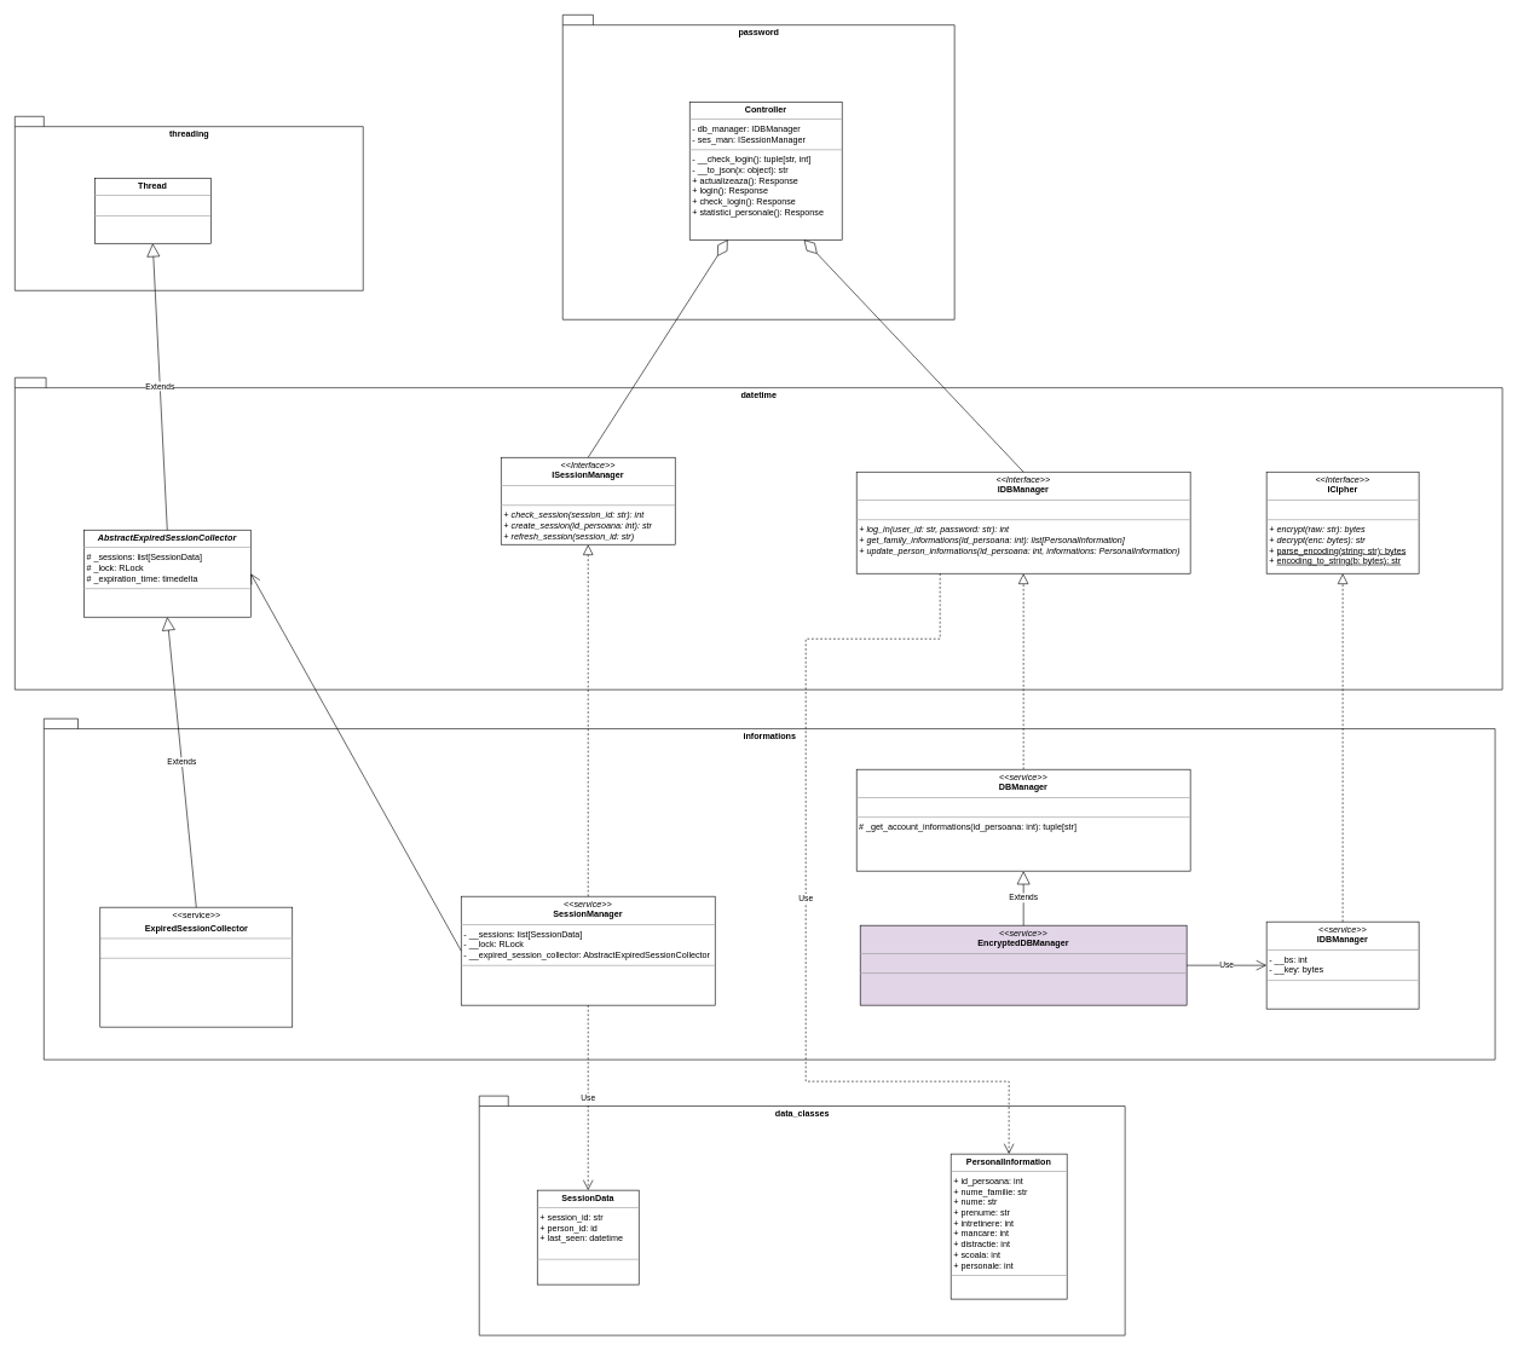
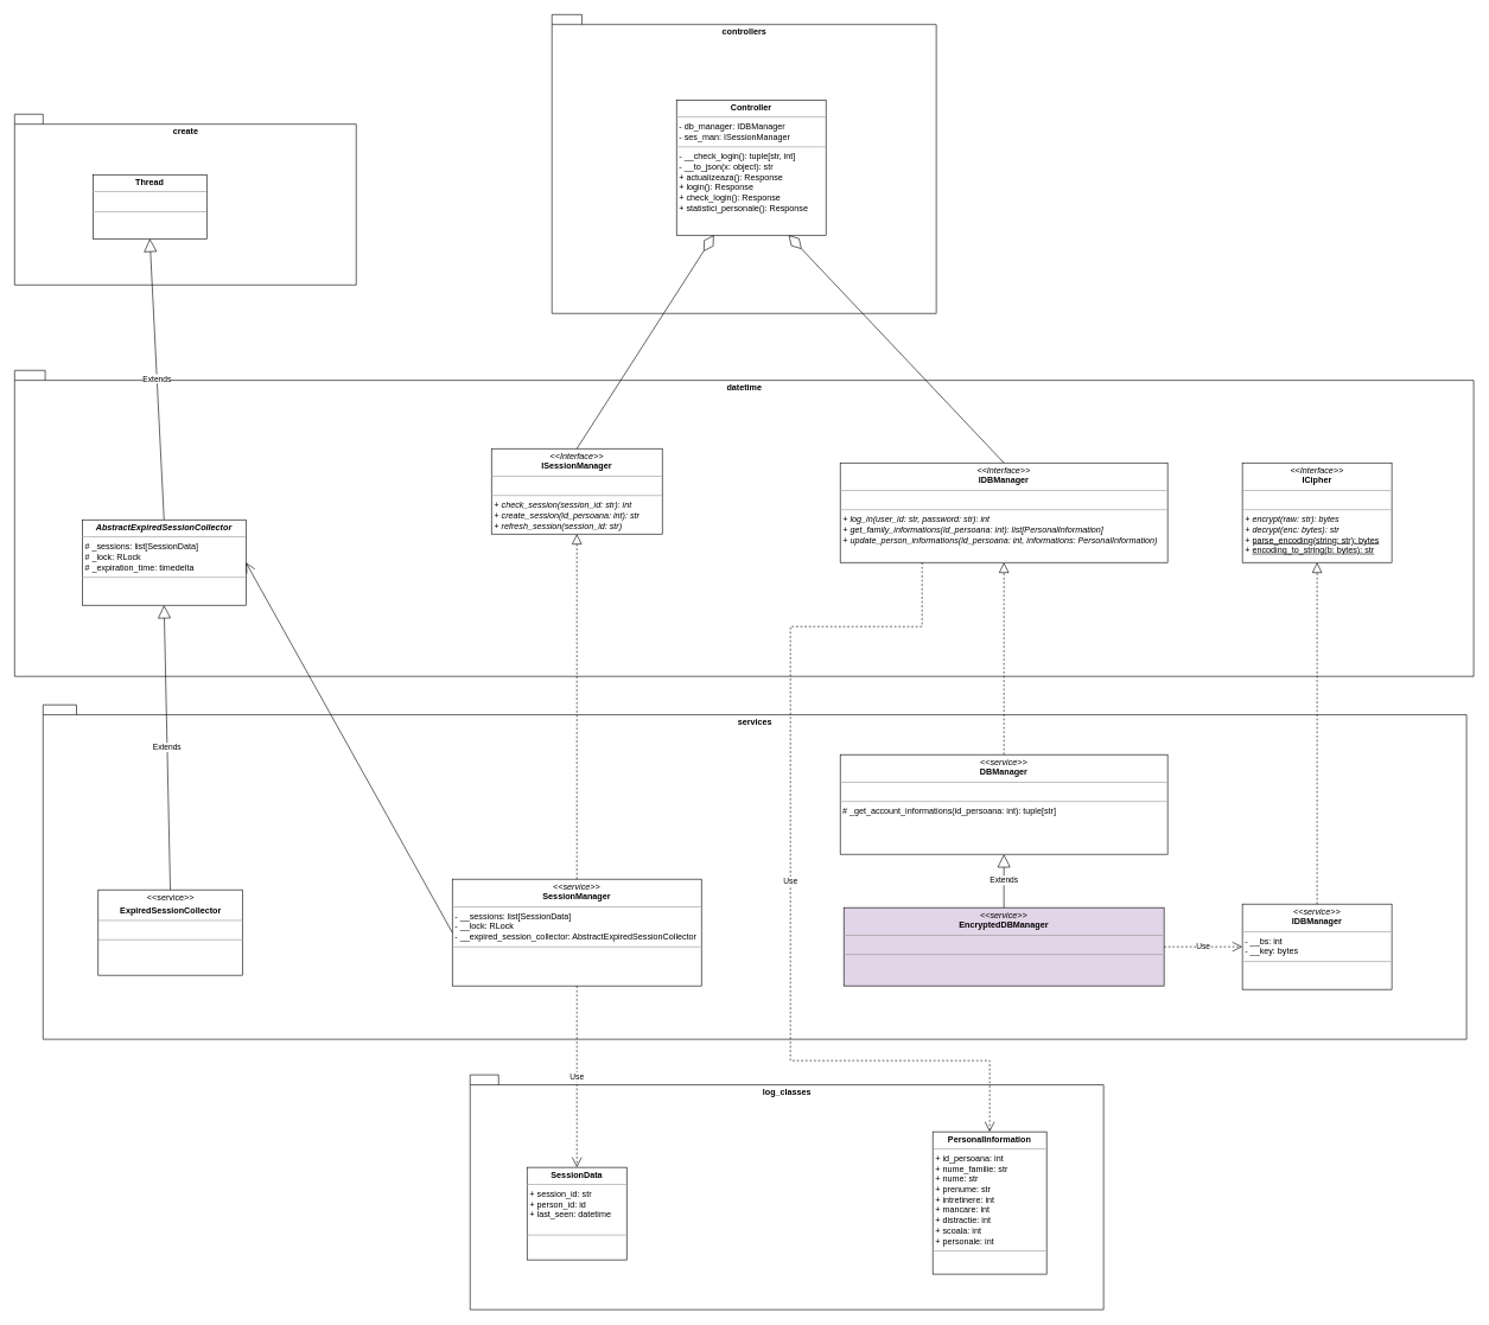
  <mxCell id="0" />
  <mxCell id="1" parent="0" />
- <mxCell id="2" value="threading" style="shape=folder;fontStyle=1;spacingTop=10;tabWidth=40;tabHeight=14;tabPosition=left;html=1;fontColor=#000000;verticalAlign=top;" vertex="1" parent="1"><mxGeometry x="20" y="160" width="480" height="240" as="geometry" /></mxCell>
- <mxCell id="3" value="password" style="shape=folder;fontStyle=1;spacingTop=10;tabWidth=40;tabHeight=14;tabPosition=left;html=1;fontColor=#000000;verticalAlign=top;" parent="1" vertex="1"><mxGeometry x="775" y="20" width="540" height="420" as="geometry" /></mxCell>
- <mxCell id="4" value="data_classes" style="shape=folder;fontStyle=1;spacingTop=10;tabWidth=40;tabHeight=14;tabPosition=left;html=1;fontColor=#000000;verticalAlign=top;" parent="1" vertex="1"><mxGeometry x="660" y="1510" width="890" height="330" as="geometry" /></mxCell>
- <mxCell id="5" value="informations" style="shape=folder;fontStyle=1;spacingTop=10;tabWidth=40;tabHeight=14;tabPosition=left;html=1;fontColor=#000000;verticalAlign=top;" parent="1" vertex="1"><mxGeometry x="60" y="990" width="2000" height="470" as="geometry" /></mxCell>
+ <mxCell id="2" value="create" style="shape=folder;fontStyle=1;spacingTop=10;tabWidth=40;tabHeight=14;tabPosition=left;html=1;fontColor=#000000;verticalAlign=top;" vertex="1" parent="1"><mxGeometry x="20" y="160" width="480" height="240" as="geometry" /></mxCell>
+ <mxCell id="3" value="controllers" style="shape=folder;fontStyle=1;spacingTop=10;tabWidth=40;tabHeight=14;tabPosition=left;html=1;fontColor=#000000;verticalAlign=top;" parent="1" vertex="1"><mxGeometry x="775" y="20" width="540" height="420" as="geometry" /></mxCell>
+ <mxCell id="4" value="log_classes" style="shape=folder;fontStyle=1;spacingTop=10;tabWidth=40;tabHeight=14;tabPosition=left;html=1;fontColor=#000000;verticalAlign=top;" parent="1" vertex="1"><mxGeometry x="660" y="1510" width="890" height="330" as="geometry" /></mxCell>
+ <mxCell id="5" value="services" style="shape=folder;fontStyle=1;spacingTop=10;tabWidth=40;tabHeight=14;tabPosition=left;html=1;fontColor=#000000;verticalAlign=top;" parent="1" vertex="1"><mxGeometry x="60" y="990" width="2000" height="470" as="geometry" /></mxCell>
  <mxCell id="6" value="datetime" style="shape=folder;fontStyle=1;spacingTop=10;tabWidth=40;tabHeight=14;tabPosition=left;html=1;fontColor=#000000;verticalAlign=top;" parent="1" vertex="1"><mxGeometry x="20" y="520" width="2050" height="430" as="geometry" /></mxCell>
  <mxCell id="7" value="&lt;p style=&quot;margin: 0px ; margin-top: 4px ; text-align: center&quot;&gt;&lt;i&gt;&amp;lt;&amp;lt;Interface&amp;gt;&amp;gt;&lt;/i&gt;&lt;br&gt;&lt;b&gt;IDBManager&lt;/b&gt;&lt;br&gt;&lt;/p&gt;&lt;hr size=&quot;1&quot;&gt;&lt;p style=&quot;margin: 0px ; margin-left: 4px&quot;&gt;&lt;br&gt;&lt;/p&gt;&lt;hr size=&quot;1&quot;&gt;&lt;p style=&quot;margin: 0px ; margin-left: 4px&quot;&gt;&lt;i&gt;+ log_in(user_id: str, password: str): int&lt;/i&gt;&lt;/p&gt;&lt;p style=&quot;margin: 0px ; margin-left: 4px&quot;&gt;&lt;i&gt;+ get_family_informations(id_persoana: int): list[PersonalInformation]&lt;br&gt;&lt;/i&gt;&lt;/p&gt;&lt;p style=&quot;margin: 0px ; margin-left: 4px&quot;&gt;&lt;i&gt;+ update_person_informations(id_persoana: int, informations: PersonalInformation)&lt;/i&gt;&lt;br&gt;&lt;/p&gt;" style="verticalAlign=top;align=left;overflow=fill;fontSize=12;fontFamily=Helvetica;html=1;" parent="1" vertex="1"><mxGeometry x="1180" y="650" width="460" height="140" as="geometry" /></mxCell>
  <mxCell id="8" value="" style="endArrow=block;dashed=1;endFill=0;endSize=12;html=1;rounded=0;entryX=0.5;entryY=1;entryDx=0;entryDy=0;exitX=0.5;exitY=0;exitDx=0;exitDy=0;" parent="1" source="15" target="7" edge="1"><mxGeometry width="160" relative="1" as="geometry"><mxPoint x="1395" y="900" as="sourcePoint" /><mxPoint x="1345" y="640" as="targetPoint" /></mxGeometry></mxCell>
  <mxCell id="9" value="&lt;p style=&quot;margin: 0px ; margin-top: 4px ; text-align: center&quot;&gt;&lt;i&gt;&amp;lt;&amp;lt;Interface&amp;gt;&amp;gt;&lt;/i&gt;&lt;br&gt;&lt;b&gt;ICipher&lt;/b&gt;&lt;br&gt;&lt;/p&gt;&lt;hr size=&quot;1&quot;&gt;&lt;p style=&quot;margin: 0px ; margin-left: 4px&quot;&gt;&lt;br&gt;&lt;/p&gt;&lt;hr size=&quot;1&quot;&gt;&lt;p style=&quot;margin: 0px ; margin-left: 4px&quot;&gt;&lt;i&gt;+ encrypt(raw: str): bytes&lt;/i&gt;&lt;/p&gt;&lt;p style=&quot;margin: 0px ; margin-left: 4px&quot;&gt;&lt;i&gt;+ decrypt(enc: bytes): str&lt;/i&gt;&lt;/p&gt;&lt;p style=&quot;margin: 0px ; margin-left: 4px&quot;&gt;+ &lt;u&gt;parse_encoding(string: str): bytes&lt;/u&gt;&lt;/p&gt;&lt;p style=&quot;margin: 0px ; margin-left: 4px&quot;&gt;+ &lt;u&gt;encoding_to_string(b: bytes): str&lt;/u&gt;&lt;br&gt;&lt;/p&gt;" style="verticalAlign=top;align=left;overflow=fill;fontSize=12;fontFamily=Helvetica;html=1;" parent="1" vertex="1"><mxGeometry x="1745" y="650" width="210" height="140" as="geometry" /></mxCell>
  <mxCell id="10" value="&lt;p style=&quot;margin: 0px ; margin-top: 4px ; text-align: center&quot;&gt;&lt;i&gt;&amp;lt;&amp;lt;service&amp;gt;&amp;gt;&lt;/i&gt;&lt;br&gt;&lt;b&gt;IDBManager&lt;/b&gt;&lt;br&gt;&lt;/p&gt;&lt;hr size=&quot;1&quot;&gt;&lt;p style=&quot;margin: 0px ; margin-left: 4px&quot;&gt;- __bs: int&lt;/p&gt;&lt;p style=&quot;margin: 0px ; margin-left: 4px&quot;&gt;- __key: bytes&lt;br&gt;&lt;/p&gt;&lt;hr size=&quot;1&quot;&gt;" style="verticalAlign=top;align=left;overflow=fill;fontSize=12;fontFamily=Helvetica;html=1;" parent="1" vertex="1"><mxGeometry x="1745" y="1270" width="210" height="120" as="geometry" /></mxCell>
  <mxCell id="11" value="" style="endArrow=block;dashed=1;endFill=0;endSize=12;html=1;rounded=0;entryX=0.5;entryY=1;entryDx=0;entryDy=0;exitX=0.5;exitY=0;exitDx=0;exitDy=0;" parent="1" source="10" target="9" edge="1"><mxGeometry width="160" relative="1" as="geometry"><mxPoint x="1395" y="1320" as="sourcePoint" /><mxPoint x="1395" y="970" as="targetPoint" /></mxGeometry></mxCell>
  <mxCell id="12" value="&lt;p style=&quot;margin: 0px ; margin-top: 4px ; text-align: center&quot;&gt;&lt;i&gt;&amp;lt;&amp;lt;service&amp;gt;&amp;gt;&lt;/i&gt;&lt;br&gt;&lt;b&gt;EncryptedDBManager&lt;/b&gt;&lt;br&gt;&lt;/p&gt;&lt;hr size=&quot;1&quot;&gt;&lt;p style=&quot;margin: 0px ; margin-left: 4px&quot;&gt;&lt;br&gt;&lt;/p&gt;&lt;hr size=&quot;1&quot;&gt;" style="verticalAlign=top;align=left;overflow=fill;fontSize=12;fontFamily=Helvetica;html=1;fillColor=#e1d5e7;" parent="1" vertex="1"><mxGeometry x="1185" y="1275" width="450" height="110" as="geometry" /></mxCell>
- <mxCell id="13" value="Use" style="endArrow=open;endSize=12;dashed=0;html=1;rounded=0;entryX=0;entryY=0.5;entryDx=0;entryDy=0;exitX=1;exitY=0.5;exitDx=0;exitDy=0;" parent="1" source="12" target="10" edge="1"><mxGeometry width="160" relative="1" as="geometry"><mxPoint x="675" y="890" as="sourcePoint" /><mxPoint x="835" y="890" as="targetPoint" /></mxGeometry></mxCell>
+ <mxCell id="13" value="Use" style="endArrow=open;endSize=12;dashed=1;html=1;rounded=0;entryX=0;entryY=0.5;entryDx=0;entryDy=0;exitX=1;exitY=0.5;exitDx=0;exitDy=0;" parent="1" source="12" target="10" edge="1"><mxGeometry width="160" relative="1" as="geometry"><mxPoint x="675" y="890" as="sourcePoint" /><mxPoint x="835" y="890" as="targetPoint" /></mxGeometry></mxCell>
  <mxCell id="14" value="Extends" style="endArrow=block;endSize=16;endFill=0;html=1;rounded=0;entryX=0.5;entryY=1;entryDx=0;entryDy=0;exitX=0.5;exitY=0;exitDx=0;exitDy=0;" parent="1" source="12" target="15" edge="1"><mxGeometry width="160" relative="1" as="geometry"><mxPoint x="675" y="970" as="sourcePoint" /><mxPoint x="1395" y="1175" as="targetPoint" /></mxGeometry></mxCell>
  <mxCell id="15" value="&lt;p style=&quot;margin: 0px ; margin-top: 4px ; text-align: center&quot;&gt;&lt;i&gt;&amp;lt;&amp;lt;service&amp;gt;&amp;gt;&lt;/i&gt;&lt;br&gt;&lt;b&gt;DBManager&lt;/b&gt;&lt;br&gt;&lt;/p&gt;&lt;hr size=&quot;1&quot;&gt;&lt;p style=&quot;margin: 0px ; margin-left: 4px&quot;&gt;&lt;br&gt;&lt;/p&gt;&lt;hr size=&quot;1&quot;&gt;&amp;nbsp;# _get_account_informations(id_persoana: int): tuple[str]" style="verticalAlign=top;align=left;overflow=fill;fontSize=12;fontFamily=Helvetica;html=1;" parent="1" vertex="1"><mxGeometry x="1180" y="1060" width="460" height="140" as="geometry" /></mxCell>
  <mxCell id="16" value="&lt;p style=&quot;margin: 0px ; margin-top: 4px ; text-align: center&quot;&gt;&lt;i&gt;&amp;lt;&amp;lt;Interface&amp;gt;&amp;gt;&lt;/i&gt;&lt;br&gt;&lt;b&gt;ISessionManager&lt;/b&gt;&lt;br&gt;&lt;/p&gt;&lt;hr size=&quot;1&quot;&gt;&lt;p style=&quot;margin: 0px ; margin-left: 4px&quot;&gt;&lt;br&gt;&lt;/p&gt;&lt;hr size=&quot;1&quot;&gt;&lt;p style=&quot;margin: 0px ; margin-left: 4px&quot;&gt;&lt;i&gt;+ check_session(session_id: str): int&lt;/i&gt;&lt;/p&gt;&lt;p style=&quot;margin: 0px ; margin-left: 4px&quot;&gt;&lt;i&gt;+ create_session(id_persoana: int): str&lt;/i&gt;&lt;/p&gt;&lt;p style=&quot;margin: 0px ; margin-left: 4px&quot;&gt;&lt;i&gt;+ refresh_session(session_id: str)&lt;br&gt;&lt;/i&gt;&lt;/p&gt;" style="verticalAlign=top;align=left;overflow=fill;fontSize=12;fontFamily=Helvetica;html=1;" parent="1" vertex="1"><mxGeometry x="690" y="630" width="240" height="120" as="geometry" /></mxCell>
  <mxCell id="17" value="&lt;p style=&quot;margin: 0px ; margin-top: 4px ; text-align: center&quot;&gt;&lt;i&gt;&amp;lt;&amp;lt;service&amp;gt;&amp;gt;&lt;/i&gt;&lt;br&gt;&lt;b&gt;SessionManager&lt;/b&gt;&lt;br&gt;&lt;/p&gt;&lt;hr size=&quot;1&quot;&gt;&lt;p style=&quot;margin: 0px ; margin-left: 4px&quot;&gt;- __sessions: list[SessionData]&lt;br&gt;&lt;/p&gt;&lt;p style=&quot;margin: 0px ; margin-left: 4px&quot;&gt;- __lock: RLock&lt;/p&gt;&lt;p style=&quot;margin: 0px ; margin-left: 4px&quot;&gt;- __expired_session_collector: AbstractExpiredSessionCollector&lt;br&gt;&lt;/p&gt;&lt;hr size=&quot;1&quot;&gt;&amp;nbsp;" style="verticalAlign=top;align=left;overflow=fill;fontSize=12;fontFamily=Helvetica;html=1;" parent="1" vertex="1"><mxGeometry x="635" y="1235" width="350" height="150" as="geometry" /></mxCell>
  <mxCell id="18" value="" style="endArrow=block;dashed=1;endFill=0;endSize=12;html=1;rounded=0;entryX=0.5;entryY=1;entryDx=0;entryDy=0;exitX=0.5;exitY=0;exitDx=0;exitDy=0;" parent="1" source="17" target="16" edge="1"><mxGeometry width="160" relative="1" as="geometry"><mxPoint x="1415" y="1170" as="sourcePoint" /><mxPoint x="1415" y="790" as="targetPoint" /></mxGeometry></mxCell>
  <mxCell id="19" value="&lt;p style=&quot;margin: 0px ; margin-top: 4px ; text-align: center&quot;&gt;&lt;i&gt;&lt;b&gt;AbstractExpiredSessionCollector&lt;/b&gt;&lt;/i&gt;&lt;br&gt;&lt;/p&gt;&lt;hr size=&quot;1&quot;&gt;&lt;p style=&quot;margin: 0px ; margin-left: 4px&quot;&gt;# _sessions: list[SessionData]&lt;/p&gt;&lt;p style=&quot;margin: 0px ; margin-left: 4px&quot;&gt;# _lock: RLock&lt;/p&gt;&lt;p style=&quot;margin: 0px ; margin-left: 4px&quot;&gt;# _expiration_time: timedelta&lt;br&gt;&lt;/p&gt;&lt;hr size=&quot;1&quot;&gt;&lt;p style=&quot;margin: 0px ; margin-left: 4px&quot;&gt;&lt;br&gt;&lt;/p&gt;" style="verticalAlign=top;align=left;overflow=fill;fontSize=12;fontFamily=Helvetica;html=1;fontColor=#000000;" parent="1" vertex="1"><mxGeometry x="115" y="730" width="230" height="120" as="geometry" /></mxCell>
  <mxCell id="20" value="&lt;p style=&quot;margin: 0px ; margin-top: 4px ; text-align: center&quot;&gt;&lt;b&gt;Thread&lt;/b&gt;&lt;/p&gt;&lt;hr size=&quot;1&quot;&gt;&lt;p style=&quot;margin: 0px ; margin-left: 4px&quot;&gt;&lt;br&gt;&lt;/p&gt;&lt;hr size=&quot;1&quot;&gt;&lt;p style=&quot;margin: 0px ; margin-left: 4px&quot;&gt;&lt;br&gt;&lt;/p&gt;" style="verticalAlign=top;align=left;overflow=fill;fontSize=12;fontFamily=Helvetica;html=1;fontColor=#000000;" parent="1" vertex="1"><mxGeometry x="130" y="245" width="160" height="90" as="geometry" /></mxCell>
  <mxCell id="21" value="Extends" style="endArrow=block;endSize=16;endFill=0;html=1;rounded=0;fontColor=#000000;entryX=0.5;entryY=1;entryDx=0;entryDy=0;exitX=0.5;exitY=0;exitDx=0;exitDy=0;" parent="1" source="19" target="20" edge="1"><mxGeometry width="160" relative="1" as="geometry"><mxPoint x="660" y="860" as="sourcePoint" /><mxPoint x="820" y="860" as="targetPoint" /></mxGeometry></mxCell>
- <mxCell id="22" value="&lt;p style=&quot;margin: 0px ; margin-top: 4px ; text-align: center&quot;&gt;&amp;lt;&amp;lt;service&amp;gt;&amp;gt;&lt;b&gt;&lt;br&gt;&lt;/b&gt;&lt;/p&gt;&lt;p style=&quot;margin: 0px ; margin-top: 4px ; text-align: center&quot;&gt;&lt;b&gt;ExpiredSessionCollector&lt;/b&gt;&lt;br&gt;&lt;/p&gt;&lt;hr size=&quot;1&quot;&gt;&lt;br&gt;&lt;hr size=&quot;1&quot;&gt;&lt;p style=&quot;margin: 0px ; margin-left: 4px&quot;&gt;&lt;br&gt;&lt;/p&gt;" style="verticalAlign=top;align=left;overflow=fill;fontSize=12;fontFamily=Helvetica;html=1;fontColor=#000000;" parent="1" vertex="1"><mxGeometry x="137.5" y="1250" width="265" height="165" as="geometry" /></mxCell>
+ <mxCell id="22" value="&lt;p style=&quot;margin: 0px ; margin-top: 4px ; text-align: center&quot;&gt;&amp;lt;&amp;lt;service&amp;gt;&amp;gt;&lt;b&gt;&lt;br&gt;&lt;/b&gt;&lt;/p&gt;&lt;p style=&quot;margin: 0px ; margin-top: 4px ; text-align: center&quot;&gt;&lt;b&gt;ExpiredSessionCollector&lt;/b&gt;&lt;br&gt;&lt;/p&gt;&lt;hr size=&quot;1&quot;&gt;&lt;br&gt;&lt;hr size=&quot;1&quot;&gt;&lt;p style=&quot;margin: 0px ; margin-left: 4px&quot;&gt;&lt;br&gt;&lt;/p&gt;" style="verticalAlign=top;align=left;overflow=fill;fontSize=12;fontFamily=Helvetica;html=1;fontColor=#000000;" parent="1" vertex="1"><mxGeometry x="137.5" y="1250" width="202.5" height="120" as="geometry" /></mxCell>
  <mxCell id="23" value="Extends" style="endArrow=block;endSize=16;endFill=0;html=1;rounded=0;fontColor=#000000;entryX=0.5;entryY=1;entryDx=0;entryDy=0;exitX=0.5;exitY=0;exitDx=0;exitDy=0;" parent="1" source="22" target="19" edge="1"><mxGeometry width="160" relative="1" as="geometry"><mxPoint x="240" y="820" as="sourcePoint" /><mxPoint x="240" y="700" as="targetPoint" /></mxGeometry></mxCell>
  <mxCell id="24" value="" style="endArrow=open;endFill=1;endSize=12;html=1;rounded=0;fontColor=#000000;entryX=1;entryY=0.5;entryDx=0;entryDy=0;exitX=0;exitY=0.5;exitDx=0;exitDy=0;" parent="1" source="17" target="19" edge="1"><mxGeometry width="160" relative="1" as="geometry"><mxPoint x="730" y="910" as="sourcePoint" /><mxPoint y="910" as="targetPoint" x="890" /></mxGeometry></mxCell>
  <mxCell id="25" value="&lt;p style=&quot;margin: 0px ; margin-top: 4px ; text-align: center&quot;&gt;&lt;b&gt;PersonalInformation&lt;/b&gt;&lt;/p&gt;&lt;hr size=&quot;1&quot;&gt;&lt;p style=&quot;margin: 0px ; margin-left: 4px&quot;&gt;+ id_persoana: int&lt;/p&gt;&lt;p style=&quot;margin: 0px ; margin-left: 4px&quot;&gt;+ nume_familie: str&lt;/p&gt;&lt;p style=&quot;margin: 0px ; margin-left: 4px&quot;&gt;+ nume: str&lt;/p&gt;&lt;p style=&quot;margin: 0px ; margin-left: 4px&quot;&gt;+ prenume: str&lt;/p&gt;&lt;p style=&quot;margin: 0px ; margin-left: 4px&quot;&gt;+ intretinere: int&lt;/p&gt;&lt;p style=&quot;margin: 0px ; margin-left: 4px&quot;&gt;+ mancare: int&lt;/p&gt;&lt;p style=&quot;margin: 0px ; margin-left: 4px&quot;&gt;+ distractie: int&lt;/p&gt;&lt;p style=&quot;margin: 0px ; margin-left: 4px&quot;&gt;+ scoala: int&lt;/p&gt;&lt;p style=&quot;margin: 0px ; margin-left: 4px&quot;&gt;+ personale: int&lt;br&gt;&lt;/p&gt;&lt;p style=&quot;margin: 0px ; margin-left: 4px&quot;&gt;&lt;/p&gt;&lt;hr size=&quot;1&quot;&gt;&lt;p style=&quot;margin: 0px ; margin-left: 4px&quot;&gt;&lt;br&gt;&lt;/p&gt;" style="verticalAlign=top;align=left;overflow=fill;fontSize=12;fontFamily=Helvetica;html=1;fontColor=#000000;" parent="1" vertex="1"><mxGeometry x="1310" y="1590" width="160" height="200" as="geometry" /></mxCell>
  <mxCell id="26" value="&lt;p style=&quot;margin: 0px ; margin-top: 4px ; text-align: center&quot;&gt;&lt;b&gt;SessionData&lt;/b&gt;&lt;/p&gt;&lt;hr size=&quot;1&quot;&gt;&lt;p style=&quot;margin: 0px ; margin-left: 4px&quot;&gt;+ session_id: str&lt;br&gt;&lt;/p&gt;&lt;p style=&quot;margin: 0px ; margin-left: 4px&quot;&gt;+ person_id: id&lt;/p&gt;&lt;p style=&quot;margin: 0px ; margin-left: 4px&quot;&gt;+ last_seen: datetime&lt;br&gt;&lt;/p&gt;&lt;br&gt;&lt;p style=&quot;margin: 0px ; margin-left: 4px&quot;&gt;&lt;/p&gt;&lt;hr size=&quot;1&quot;&gt;&lt;p style=&quot;margin: 0px ; margin-left: 4px&quot;&gt;&lt;br&gt;&lt;/p&gt;" style="verticalAlign=top;align=left;overflow=fill;fontSize=12;fontFamily=Helvetica;html=1;fontColor=#000000;" parent="1" vertex="1"><mxGeometry x="740" y="1640" width="140" height="130" as="geometry" /></mxCell>
  <mxCell id="27" value="Use" style="endArrow=open;endSize=12;dashed=1;html=1;rounded=0;fontColor=#000000;entryX=0.5;entryY=0;entryDx=0;entryDy=0;exitX=0.25;exitY=1;exitDx=0;exitDy=0;" parent="1" source="7" target="25" edge="1"><mxGeometry width="160" relative="1" as="geometry"><mxPoint x="1410" y="1010" as="sourcePoint" /><mxPoint x="1570" y="1010" as="targetPoint" /><Array as="points"><mxPoint x="1295" y="880" /><mxPoint x="1110" y="880" /><mxPoint x="1110" y="1490" /><mxPoint x="1390" y="1490" /></Array></mxGeometry></mxCell>
  <mxCell id="28" value="Use" style="endArrow=open;endSize=12;dashed=1;html=1;rounded=0;fontColor=#000000;entryX=0.5;entryY=0;entryDx=0;entryDy=0;exitX=0.5;exitY=1;exitDx=0;exitDy=0;" parent="1" source="17" target="26" edge="1"><mxGeometry width="160" relative="1" as="geometry"><mxPoint x="460" y="1460" as="sourcePoint" /><mxPoint x="620" y="1460" as="targetPoint" /></mxGeometry></mxCell>
  <mxCell id="29" value="&lt;p style=&quot;margin: 0px ; margin-top: 4px ; text-align: center&quot;&gt;&lt;b&gt;Controller&lt;/b&gt;&lt;/p&gt;&lt;hr size=&quot;1&quot;&gt;&lt;p style=&quot;margin: 0px ; margin-left: 4px&quot;&gt;- db_manager: IDBManager&lt;/p&gt;&lt;p style=&quot;margin: 0px ; margin-left: 4px&quot;&gt;- ses_man: ISessionManager&lt;br&gt;&lt;/p&gt;&lt;hr size=&quot;1&quot;&gt;&lt;p style=&quot;margin: 0px ; margin-left: 4px&quot;&gt;- __check_login(): tuple[str, int]&lt;/p&gt;&lt;p style=&quot;margin: 0px ; margin-left: 4px&quot;&gt;- __to_json(x: object): str&lt;br&gt;&lt;/p&gt;&lt;p style=&quot;margin: 0px ; margin-left: 4px&quot;&gt;+ actualizeaza(): Response&lt;/p&gt;&lt;p style=&quot;margin: 0px ; margin-left: 4px&quot;&gt;+ login(): Response&lt;/p&gt;&lt;p style=&quot;margin: 0px ; margin-left: 4px&quot;&gt;+ check_login(): Response&lt;/p&gt;&lt;p style=&quot;margin: 0px ; margin-left: 4px&quot;&gt;+ statistici_personale(): Response&lt;/p&gt;" style="verticalAlign=top;align=left;overflow=fill;fontSize=12;fontFamily=Helvetica;html=1;fontColor=#000000;" parent="1" vertex="1"><mxGeometry x="950" width="210" height="190" as="geometry" y="140" /></mxCell>
  <mxCell id="30" value="" style="endArrow=diamondThin;endFill=0;endSize=24;html=1;rounded=0;fontColor=#000000;entryX=0.25;entryY=1;entryDx=0;entryDy=0;exitX=0.5;exitY=0;exitDx=0;exitDy=0;" parent="1" source="16" target="29" edge="1"><mxGeometry width="160" relative="1" as="geometry"><mxPoint x="740" y="530" as="sourcePoint" /><mxPoint x="900" y="530" as="targetPoint" /></mxGeometry></mxCell>
  <mxCell id="31" value="" style="endArrow=diamondThin;endFill=0;endSize=24;html=1;rounded=0;fontColor=#000000;entryX=0.75;entryY=1;entryDx=0;entryDy=0;exitX=0.5;exitY=0;exitDx=0;exitDy=0;" parent="1" source="7" target="29" edge="1"><mxGeometry width="160" relative="1" as="geometry"><mxPoint x="820" y="640" as="sourcePoint" /><mxPoint x="990" y="350" as="targetPoint" /></mxGeometry></mxCell>
